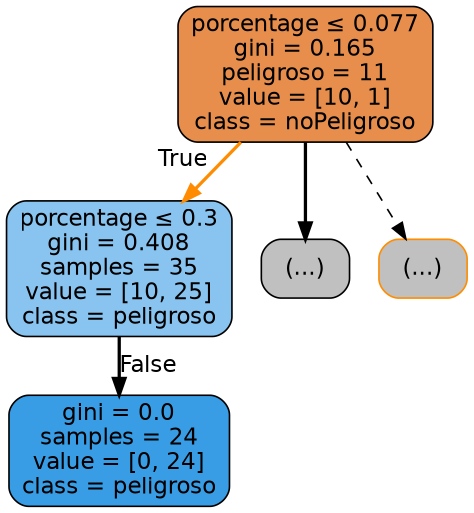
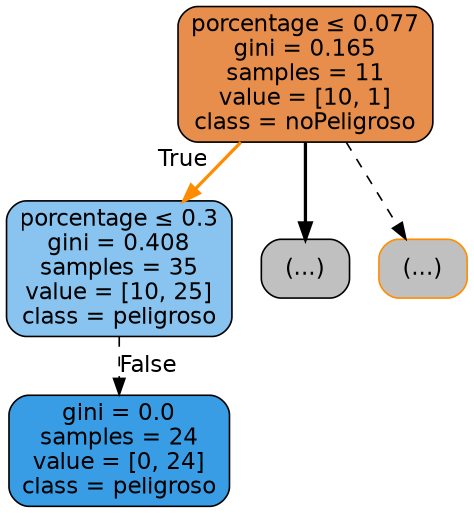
  digraph {
    node [color=black fillcolor="#C0C0C0" fontname=helvetica shape=box style="filled, rounded"]
    edge [color=black fontname=helvetica style=dashed]
    n1 [fillcolor="#88c4ef" label=<porcentage &le; 0.3<br/>gini = 0.408<br/>samples = 35<br/>value = [10, 25]<br/>class = peligroso>]
    n2 [fillcolor="#399de5" label=<gini = 0.0<br/>samples = 24<br/>value = [0, 24]<br/>class = peligroso>]
-   n3 [fillcolor="#e88e4d" label=<porcentage &le; 0.077<br/>gini = 0.165<br/>peligroso = 11<br/>value = [10, 1]<br/>class = noPeligroso>]
+   n3 [fillcolor="#e88e4d" label=<porcentage &le; 0.077<br/>gini = 0.165<br/>samples = 11<br/>value = [10, 1]<br/>class = noPeligroso>]
    n4 [label="(...)"]
    n5 [color=darkorange label="(...)"]
-   n1 -> n2 [headlabel=False labelangle=-45 labeldistance=2.5 style=bold]
+   n1 -> n2 [headlabel=False labelangle=-45 labeldistance=2.5]
    n3 -> n1 [color=darkorange headlabel=True labelangle=45 labeldistance=2.5 style=bold]
    n3 -> n4 [style=bold]
    n3 -> n5
  }
